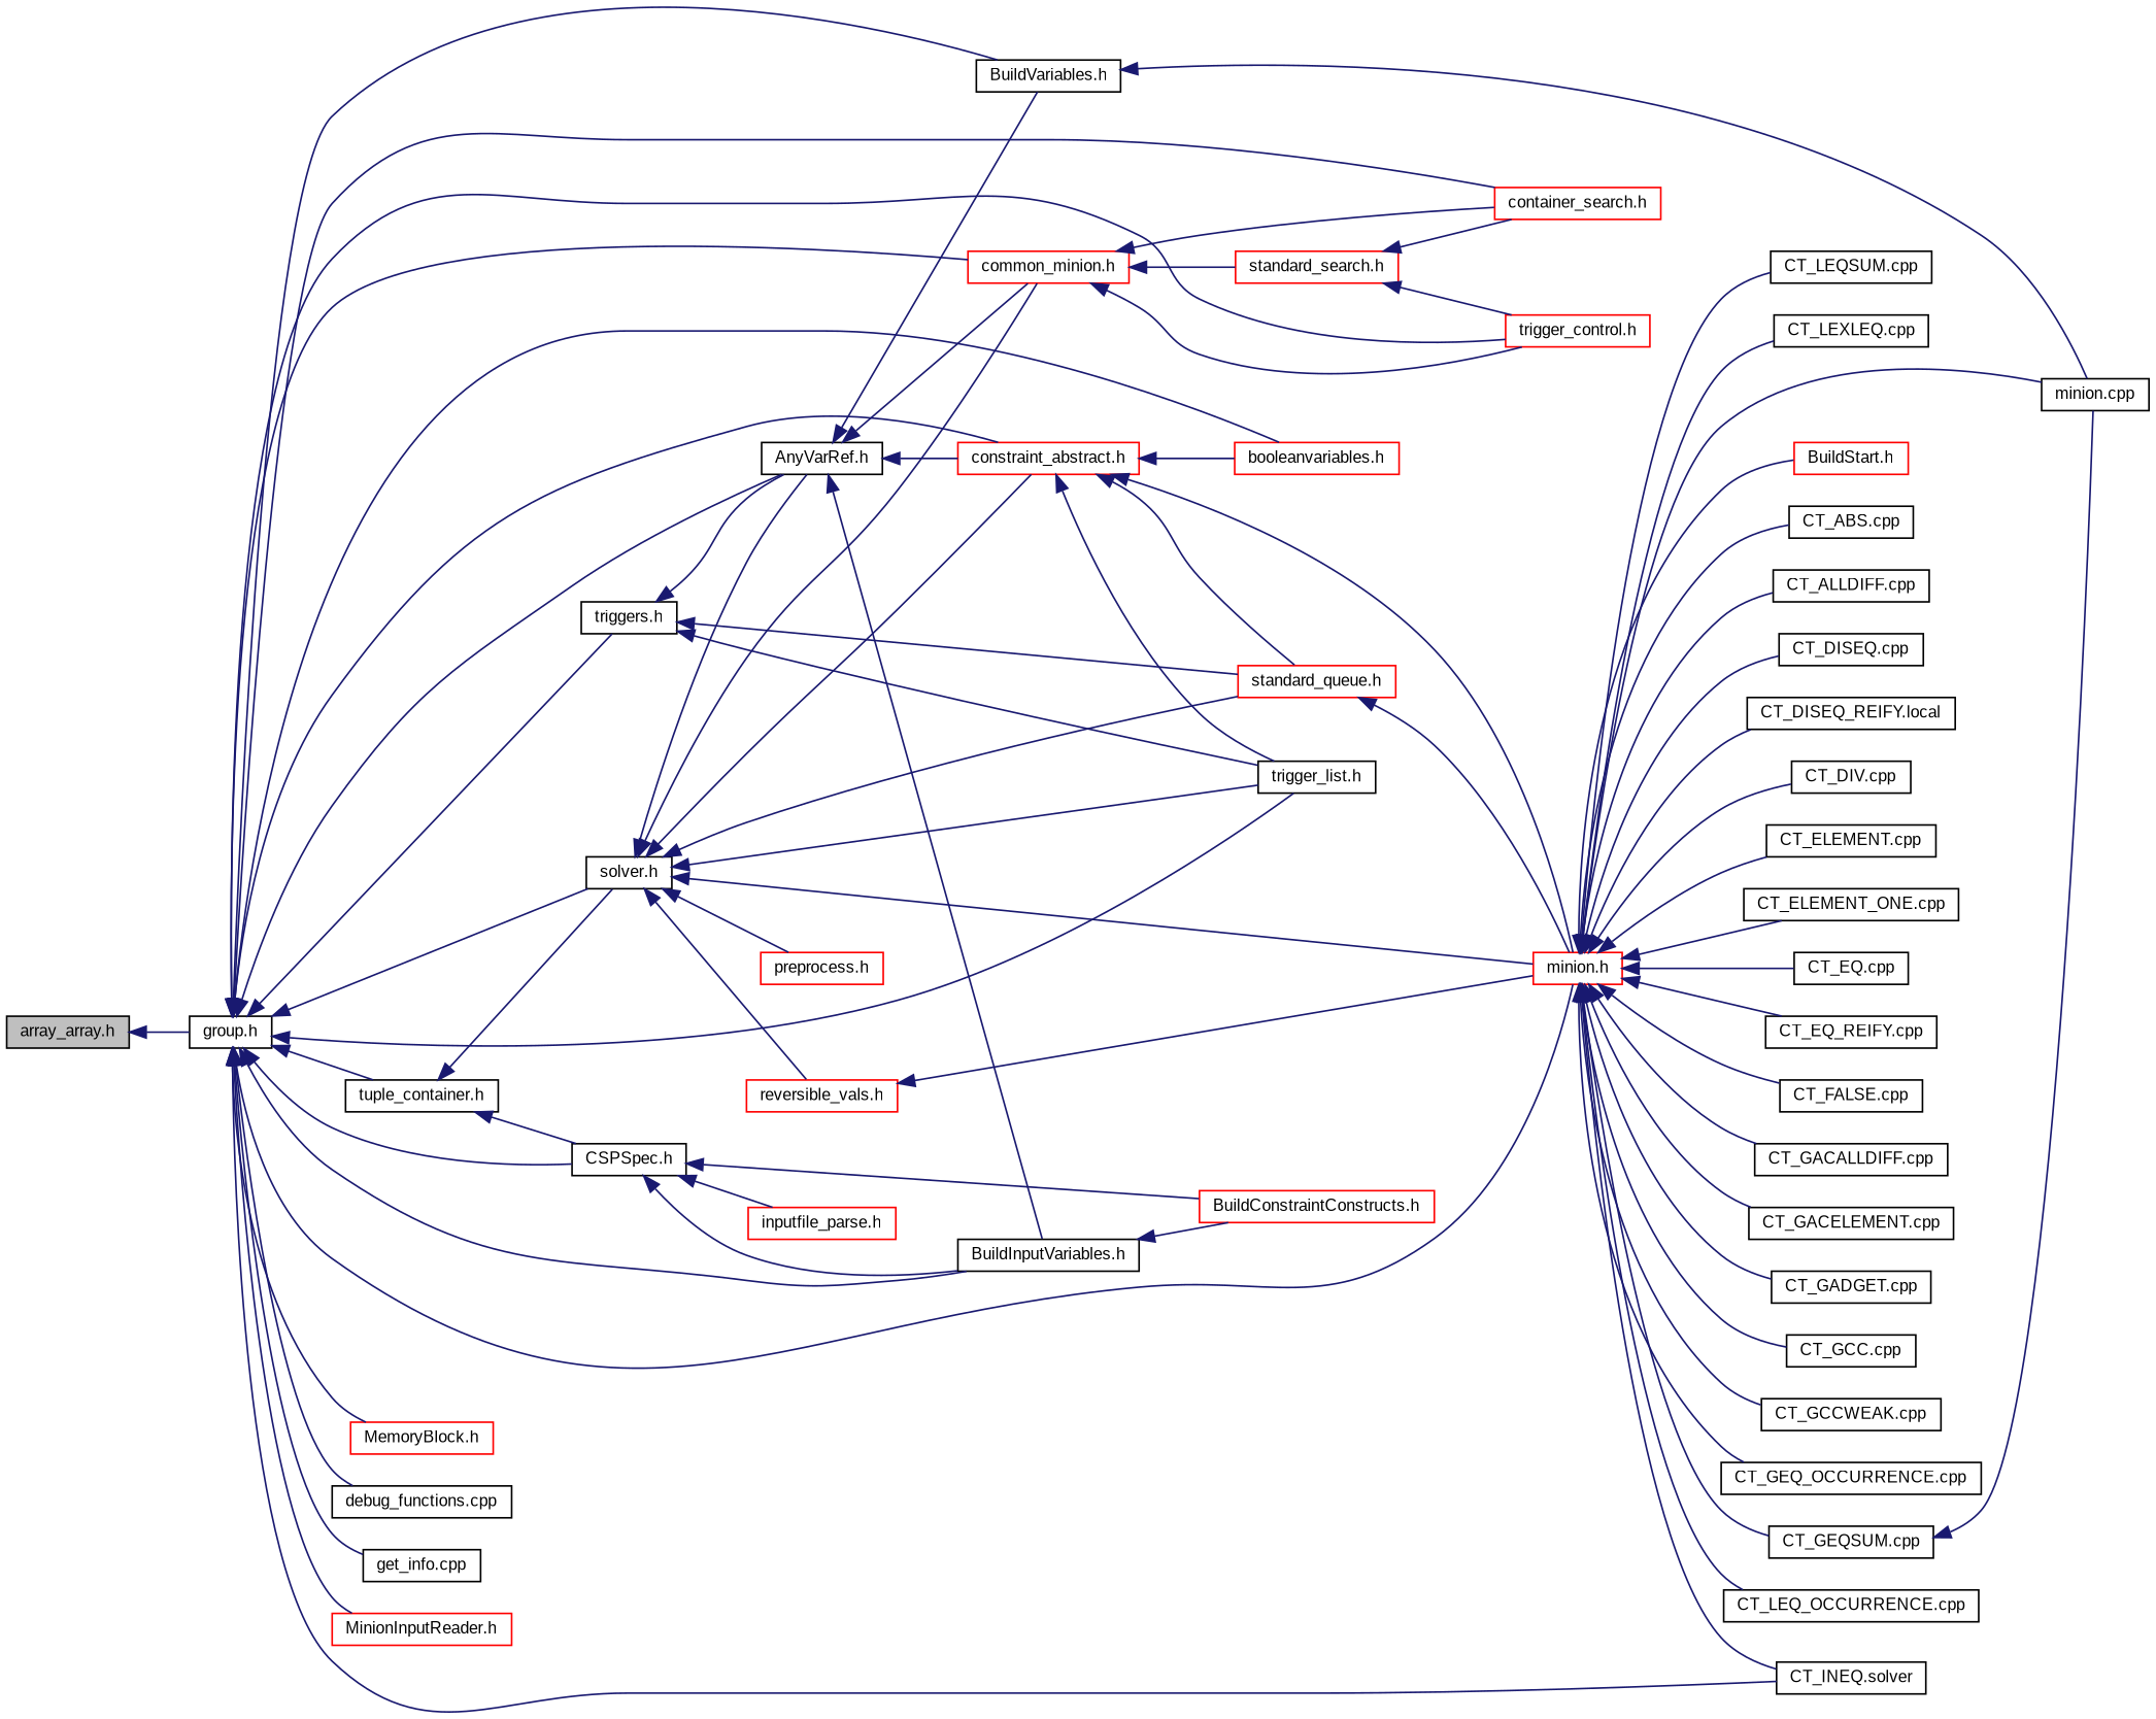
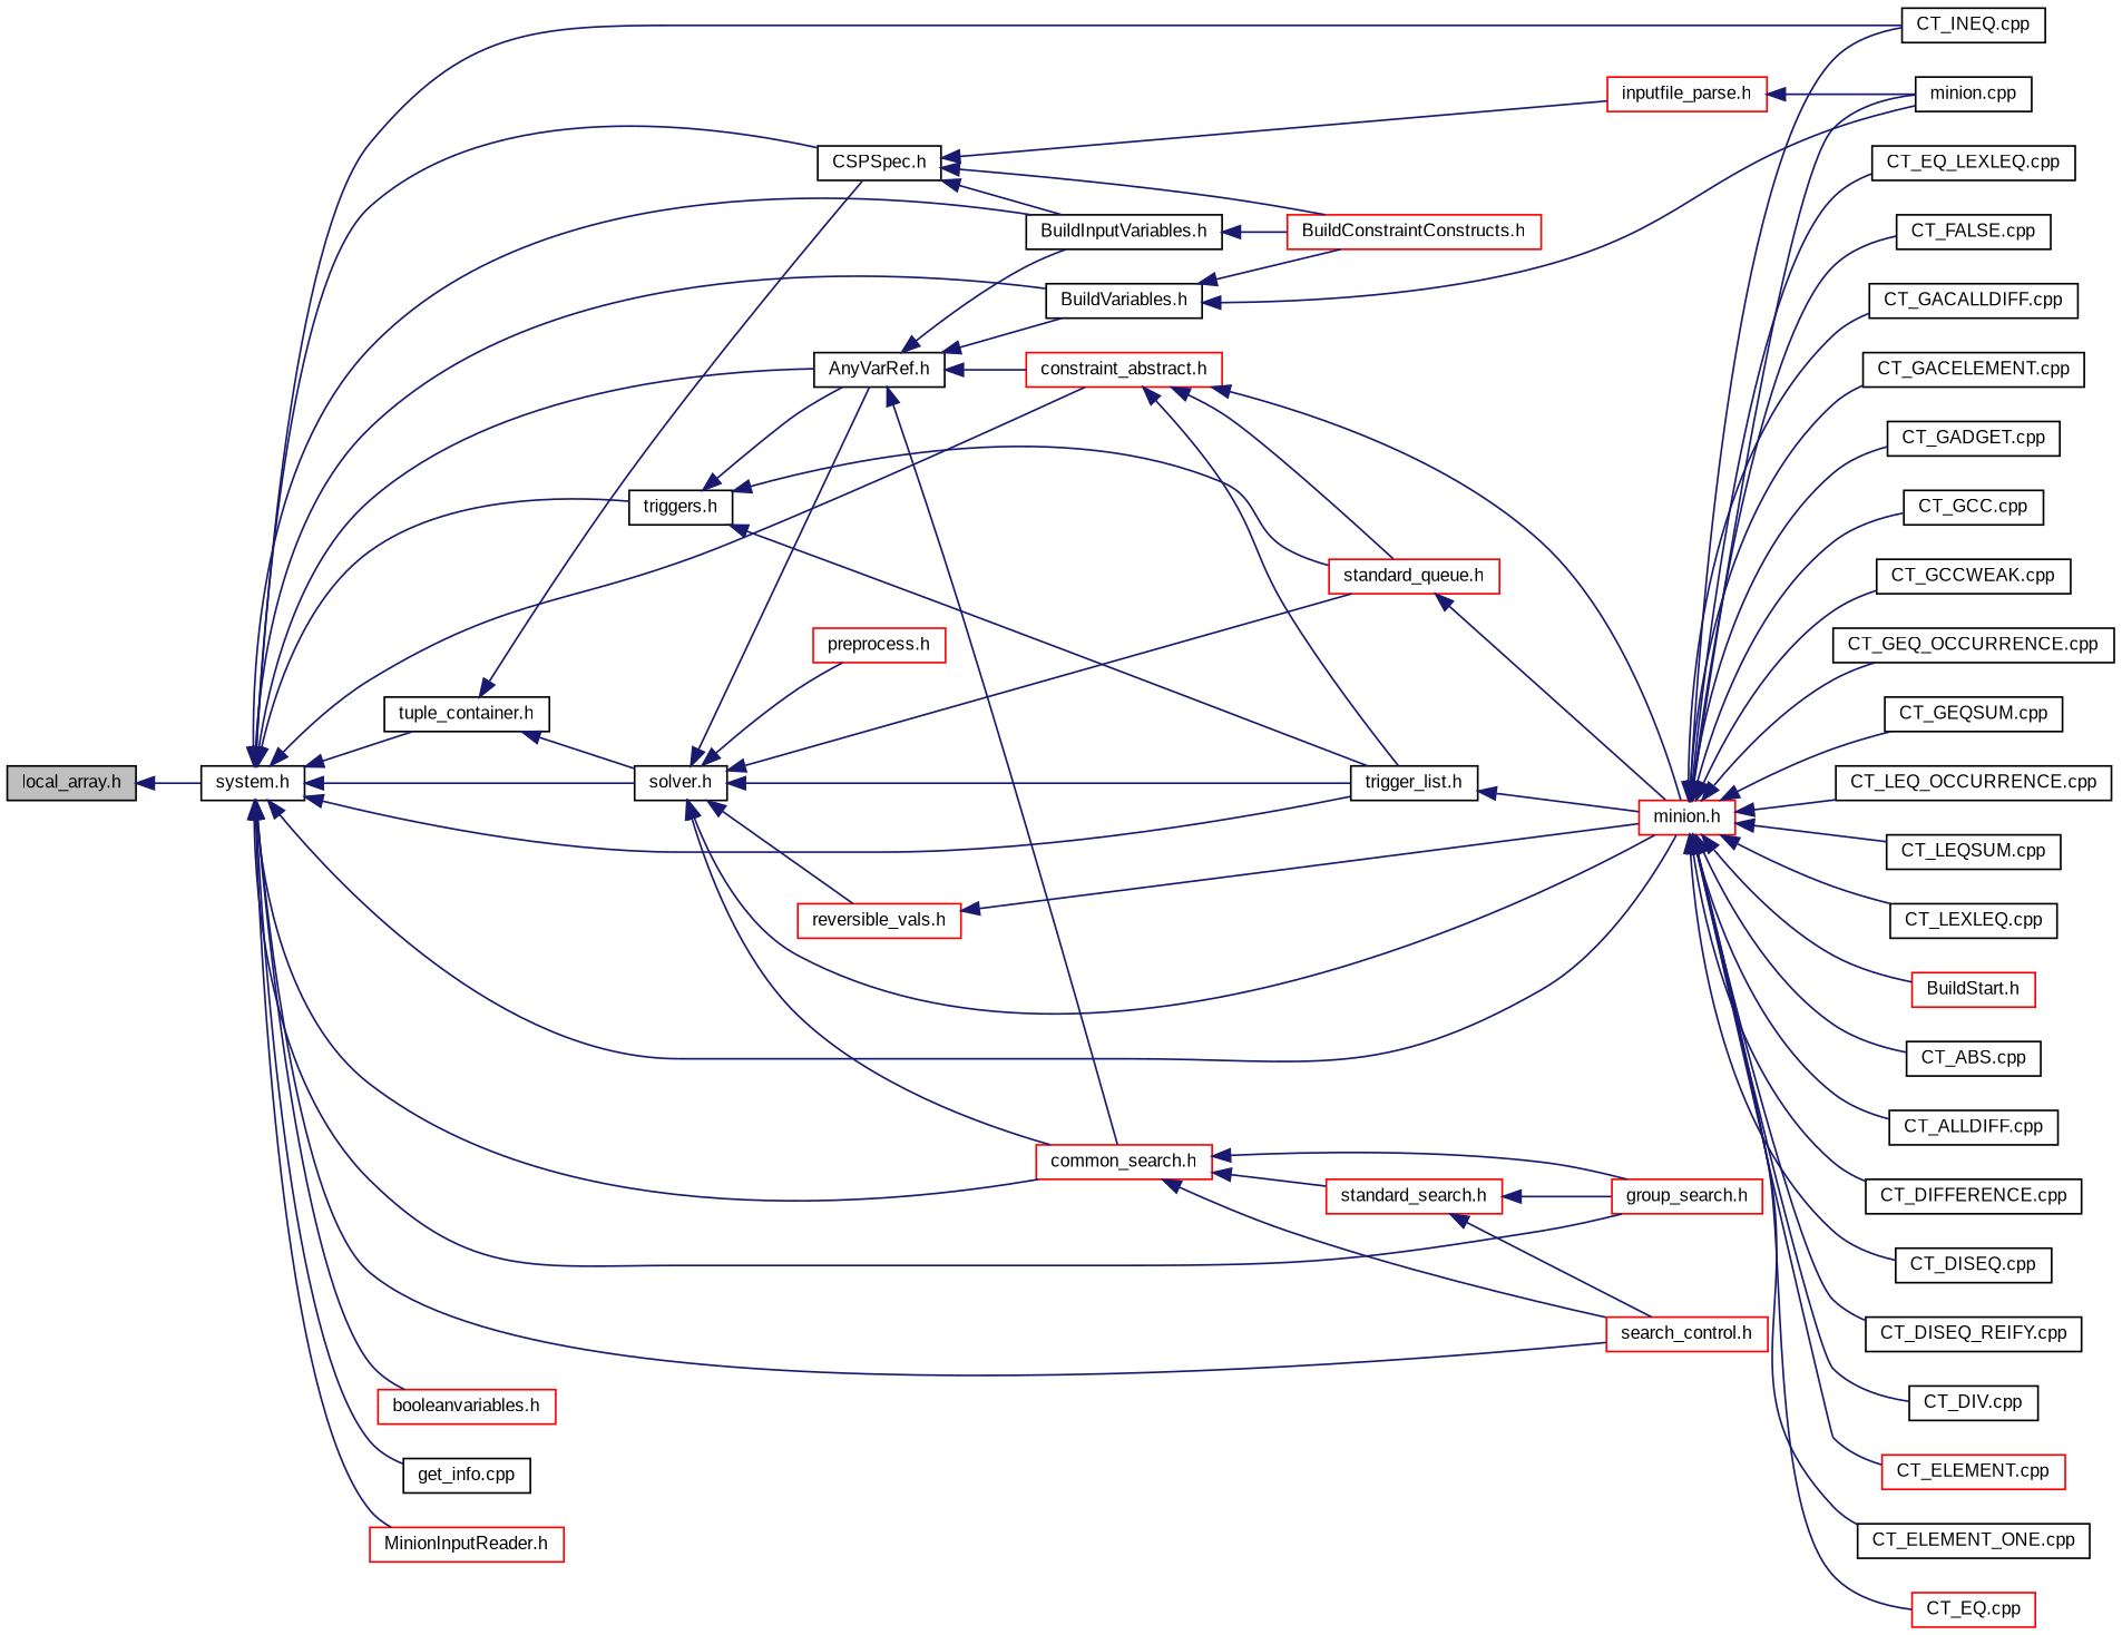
  digraph {
    fontname="Liberation Sans"
    rankdir=LR
    node [color=black fillcolor=white fontname="Liberation Sans" fontsize=10 shape=record style=filled]
    edge [color=midnightblue dir=back fontname="Liberation Sans" fontsize=10 labelfontname=FreeSans labelfontsize=10 style=solid]
-   n1 [fillcolor=grey75 fontcolor=black height=0.2 label="array_array.h" width=0.4]
-   n2 [height=0.2 label="group.h" width=0.4]
+   n1 [fillcolor=grey75 fontcolor=black height=0.2 label="local_array.h" width=0.4]
+   n2 [height=0.2 label="system.h" width=0.4]
    n3 [height=0.2 label="BuildVariables.h" width=0.4]
    n4 [height=0.2 label="AnyVarRef.h" width=0.4]
    n5 [height=0.2 label="BuildInputVariables.h" width=0.4]
    n6 [color=red height=0.2 label="constraint_abstract.h" width=0.4]
    n7 [color=red height=0.2 label="minion.h" width=0.4]
    n8 [height=0.2 label="trigger_list.h" width=0.4]
    n9 [color=red height=0.2 label="booleanvariables.h" width=0.4]
-   n10 [color=red height=0.2 label="common_minion.h" width=0.4]
-   n11 [color=red height=0.2 label="container_search.h" width=0.4]
-   n12 [color=red height=0.2 label="trigger_control.h" width=0.4]
+   n10 [color=red height=0.2 label="common_search.h" width=0.4]
+   n11 [color=red height=0.2 label="group_search.h" width=0.4]
+   n12 [color=red height=0.2 label="search_control.h" width=0.4]
    n13 [height=0.2 label="solver.h" width=0.4]
    n14 [height=0.2 label="tuple_container.h" width=0.4]
    n15 [height=0.2 label="CSPSpec.h" width=0.4]
    n16 [height=0.2 label="triggers.h" width=0.4]
-   n17 [color=red height=0.2 label="MemoryBlock.h" width=0.4]
-   n18 [height=0.2 label="debug_functions.cpp" width=0.4]
    n19 [height=0.2 label="get_info.cpp" width=0.4]
    n20 [color=red height=0.2 label="MinionInputReader.h" width=0.4]
-   n21 [height=0.2 label="CT_INEQ.solver" width=0.4]
+   n21 [height=0.2 label="CT_INEQ.cpp" width=0.4]
    n22 [color=red height=0.2 label="BuildConstraintConstructs.h" width=0.4]
    n23 [height=0.2 label="minion.cpp" width=0.4]
    n24 [color=red height=0.2 label="standard_queue.h" width=0.4]
    n25 [color=red height=0.2 label="BuildStart.h" width=0.4]
    n26 [height=0.2 label="CT_ABS.cpp" width=0.4]
    n27 [height=0.2 label="CT_ALLDIFF.cpp" width=0.4]
+   n28 [height=0.2 label="CT_DIFFERENCE.cpp" width=0.4]
    n29 [height=0.2 label="CT_DISEQ.cpp" width=0.4]
-   n30 [height=0.2 label="CT_DISEQ_REIFY.local" width=0.4]
+   n30 [height=0.2 label="CT_DISEQ_REIFY.cpp" width=0.4]
    n31 [height=0.2 label="CT_DIV.cpp" width=0.4]
-   n32 [height=0.2 label="CT_ELEMENT.cpp" width=0.4]
+   n32 [color=red height=0.2 label="CT_ELEMENT.cpp" width=0.4]
    n33 [height=0.2 label="CT_ELEMENT_ONE.cpp" width=0.4]
-   n34 [height=0.2 label="CT_EQ.cpp" width=0.4]
-   n35 [height=0.2 label="CT_EQ_REIFY.cpp" width=0.4]
+   n34 [color=red height=0.2 label="CT_EQ.cpp" width=0.4]
+   n35 [height=0.2 label="CT_EQ_LEXLEQ.cpp" width=0.4]
    n36 [height=0.2 label="CT_FALSE.cpp" width=0.4]
    n37 [height=0.2 label="CT_GACALLDIFF.cpp" width=0.4]
    n38 [height=0.2 label="CT_GACELEMENT.cpp" width=0.4]
    n39 [height=0.2 label="CT_GADGET.cpp" width=0.4]
    n40 [height=0.2 label="CT_GCC.cpp" width=0.4]
    n41 [height=0.2 label="CT_GCCWEAK.cpp" width=0.4]
    n42 [height=0.2 label="CT_GEQ_OCCURRENCE.cpp" width=0.4]
    n43 [height=0.2 label="CT_GEQSUM.cpp" width=0.4]
    n44 [height=0.2 label="CT_LEQ_OCCURRENCE.cpp" width=0.4]
    n45 [height=0.2 label="CT_LEQSUM.cpp" width=0.4]
    n46 [height=0.2 label="CT_LEXLEQ.cpp" width=0.4]
    n47 [color=red height=0.2 label="standard_search.h" width=0.4]
    n48 [color=red height=0.2 label="reversible_vals.h" width=0.4]
    n49 [color=red height=0.2 label="preprocess.h" width=0.4]
    n50 [color=red height=0.2 label="inputfile_parse.h" width=0.4]
    n1 -> n2
    n2 -> n3
    n2 -> n4
    n2 -> n5
    n2 -> n6
    n2 -> n7
    n2 -> n8
    n2 -> n9
    n2 -> n10
    n2 -> n11
    n2 -> n12
    n2 -> n13
    n2 -> n14
    n2 -> n15
    n2 -> n16
-   n2 -> n17
-   n2 -> n18
    n2 -> n19
    n2 -> n20
    n2 -> n21
+   n3 -> n22
    n3 -> n23
    n4 -> n3
    n4 -> n5
    n4 -> n6
    n4 -> n10
    n5 -> n22
    n6 -> n7
    n6 -> n8
-   n6 -> n9
    n6 -> n24
    n7 -> n21
    n7 -> n23
    n7 -> n25
    n7 -> n26
    n7 -> n27
+   n7 -> n28
    n7 -> n29
    n7 -> n30
    n7 -> n31
    n7 -> n32
    n7 -> n33
    n7 -> n34
    n7 -> n35
    n7 -> n36
    n7 -> n37
    n7 -> n38
    n7 -> n39
    n7 -> n40
    n7 -> n41
    n7 -> n42
    n7 -> n43
    n7 -> n44
    n7 -> n45
    n7 -> n46
+   n8 -> n7
    n10 -> n11
    n10 -> n12
    n10 -> n47
    n13 -> n4
-   n13 -> n6
    n13 -> n7
    n13 -> n8
    n13 -> n10
    n13 -> n24
    n13 -> n48
    n13 -> n49
    n14 -> n13
    n14 -> n15
    n15 -> n5
    n15 -> n22
    n15 -> n50
    n16 -> n4
    n16 -> n8
    n16 -> n24
    n24 -> n7
    n47 -> n11
    n47 -> n12
    n48 -> n7
-   n43 -> n23
+   n50 -> n23
  }
